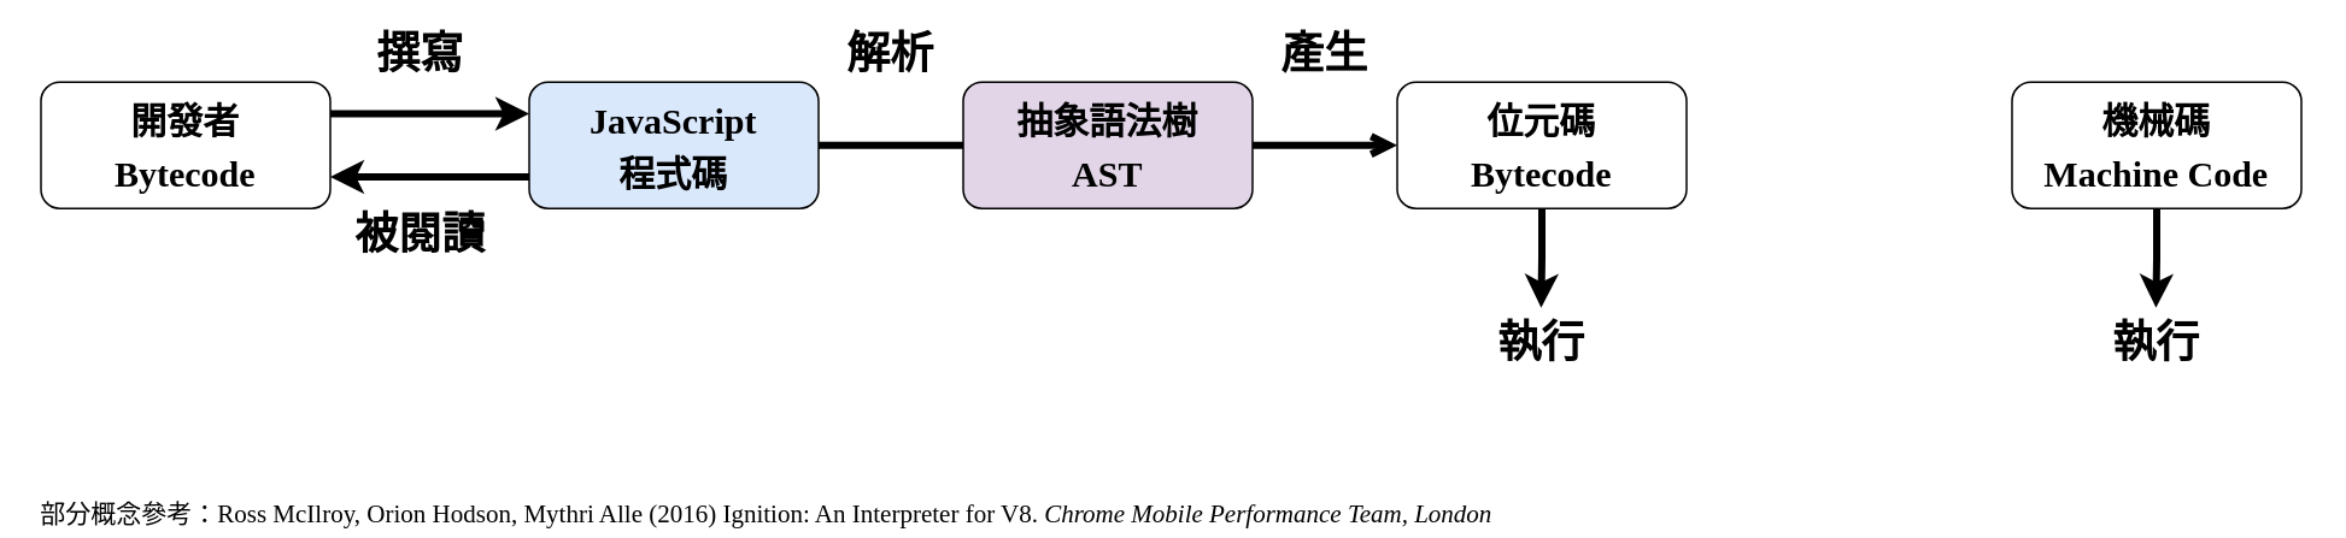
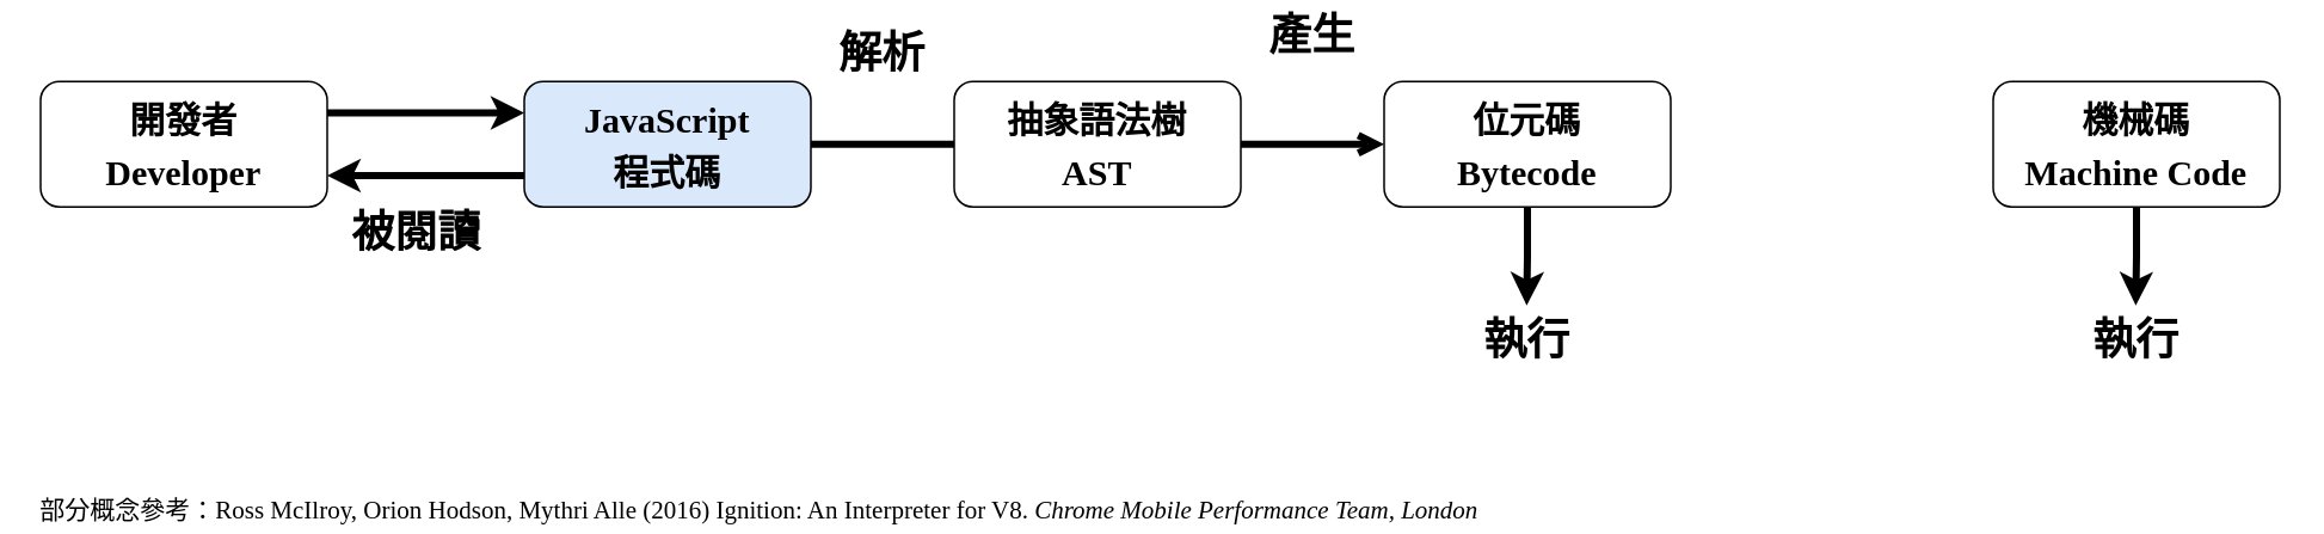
  <mxCell id="0" />
  <mxCell id="1" parent="0" />
  <mxCell id="2" style="edgeStyle=orthogonalEdgeStyle;rounded=0;orthogonalLoop=1;jettySize=auto;html=1;exitX=0;exitY=0.75;exitDx=0;exitDy=0;entryX=1;entryY=0.75;entryDx=0;entryDy=0;strokeWidth=4;" parent="1" source="4" target="6" edge="1"><mxGeometry relative="1" as="geometry" /></mxCell>
  <mxCell id="3" style="edgeStyle=orthogonalEdgeStyle;rounded=0;orthogonalLoop=1;jettySize=auto;html=1;exitX=1;exitY=0.5;exitDx=0;exitDy=0;strokeWidth=4;endArrow=none;" parent="1" source="4" target="8" edge="1"><mxGeometry relative="1" as="geometry" /></mxCell>
  <mxCell id="4" value="&lt;span style=&quot;font-size: 20px&quot;&gt;JavaScript&lt;br&gt;程式碼&lt;br&gt;&lt;/span&gt;" style="rounded=1;whiteSpace=wrap;html=1;fontFamily=微軟正黑體;fontSize=24;fontStyle=1;fillColor=#dae8fc;" parent="1" vertex="1"><mxGeometry x="292" y="45" width="160" height="70" as="geometry" /></mxCell>
  <mxCell id="5" style="edgeStyle=orthogonalEdgeStyle;rounded=0;orthogonalLoop=1;jettySize=auto;html=1;exitX=1;exitY=0.25;exitDx=0;exitDy=0;entryX=0;entryY=0.25;entryDx=0;entryDy=0;strokeWidth=4;" parent="1" source="6" target="4" edge="1"><mxGeometry relative="1" as="geometry" /></mxCell>
- <mxCell id="6" value="&lt;font style=&quot;font-size: 20px&quot;&gt;開發者&lt;br&gt;Bytecode&lt;/font&gt;" style="rounded=1;whiteSpace=wrap;html=1;fontFamily=微軟正黑體;fontSize=24;fontStyle=1" parent="1" vertex="1"><mxGeometry x="22" y="45" width="160" height="70" as="geometry" /></mxCell>
+ <mxCell id="6" value="&lt;font style=&quot;font-size: 20px&quot;&gt;開發者&lt;br&gt;Developer&lt;/font&gt;" style="rounded=1;whiteSpace=wrap;html=1;fontFamily=微軟正黑體;fontSize=24;fontStyle=1" parent="1" vertex="1"><mxGeometry x="22" y="45" width="160" height="70" as="geometry" /></mxCell>
  <mxCell id="7" style="edgeStyle=orthogonalEdgeStyle;rounded=0;orthogonalLoop=1;jettySize=auto;html=1;exitX=1;exitY=0.5;exitDx=0;exitDy=0;entryX=0;entryY=0.5;entryDx=0;entryDy=0;strokeWidth=4;endArrow=open;" parent="1" source="8" target="10" edge="1"><mxGeometry relative="1" as="geometry" /></mxCell>
- <mxCell id="8" value="&lt;span style=&quot;font-size: 20px&quot;&gt;抽象語法樹&lt;br&gt;AST&lt;br&gt;&lt;/span&gt;" style="rounded=1;whiteSpace=wrap;html=1;fontFamily=微軟正黑體;fontSize=24;fontStyle=1;fillColor=#e1d5e7;" parent="1" vertex="1"><mxGeometry x="532" y="45" width="160" height="70" as="geometry" /></mxCell>
+ <mxCell id="8" value="&lt;span style=&quot;font-size: 20px&quot;&gt;抽象語法樹&lt;br&gt;AST&lt;br&gt;&lt;/span&gt;" style="rounded=1;whiteSpace=wrap;html=1;fontFamily=微軟正黑體;fontSize=24;fontStyle=1" parent="1" vertex="1"><mxGeometry x="532" y="45" width="160" height="70" as="geometry" /></mxCell>
  <mxCell id="9" style="edgeStyle=orthogonalEdgeStyle;rounded=0;orthogonalLoop=1;jettySize=auto;html=1;exitX=0.5;exitY=1;exitDx=0;exitDy=0;strokeWidth=4;" parent="1" source="10" edge="1"><mxGeometry relative="1" as="geometry"><mxPoint x="851.588" y="170" as="targetPoint" /></mxGeometry></mxCell>
  <mxCell id="10" value="&lt;span style=&quot;font-size: 20px&quot;&gt;位元碼&lt;br&gt;Bytecode&lt;br&gt;&lt;/span&gt;" style="rounded=1;whiteSpace=wrap;html=1;fontFamily=微軟正黑體;fontSize=24;fontStyle=1" parent="1" vertex="1"><mxGeometry x="772" y="45" width="160" height="70" as="geometry" /></mxCell>
  <mxCell id="11" value="執行" style="text;html=1;strokeColor=none;fillColor=none;align=center;verticalAlign=middle;whiteSpace=wrap;rounded=0;fontFamily=微軟正黑體;fontSize=24;fontStyle=1" parent="1" vertex="1"><mxGeometry x="1112" y="180" width="160" height="20" as="geometry" /></mxCell>
  <mxCell id="12" value="解析" style="text;html=1;strokeColor=none;fillColor=none;align=center;verticalAlign=middle;whiteSpace=wrap;rounded=0;fontFamily=微軟正黑體;fontSize=24;fontStyle=1" parent="1" vertex="1"><mxGeometry x="412" y="20" width="160" height="20" as="geometry" /></mxCell>
  <mxCell id="13" value="被閱讀" style="text;html=1;strokeColor=none;fillColor=none;align=center;verticalAlign=middle;whiteSpace=wrap;rounded=0;fontFamily=微軟正黑體;fontSize=24;fontStyle=1" parent="1" vertex="1"><mxGeometry x="152" y="120" width="160" height="20" as="geometry" /></mxCell>
- <mxCell id="14" value="撰寫" style="text;html=1;strokeColor=none;fillColor=none;align=center;verticalAlign=middle;whiteSpace=wrap;rounded=0;fontFamily=微軟正黑體;fontSize=24;fontStyle=1" parent="1" vertex="1"><mxGeometry x="152" y="20" width="160" height="20" as="geometry" /></mxCell>
  <mxCell id="15" style="edgeStyle=orthogonalEdgeStyle;rounded=0;orthogonalLoop=1;jettySize=auto;html=1;exitX=0.5;exitY=1;exitDx=0;exitDy=0;strokeWidth=4;" parent="1" source="16" edge="1"><mxGeometry relative="1" as="geometry"><mxPoint x="1191.588" y="170" as="targetPoint" /></mxGeometry></mxCell>
  <mxCell id="16" value="&lt;span style=&quot;font-size: 20px&quot;&gt;機械碼&lt;br&gt;Machine Code&lt;br&gt;&lt;/span&gt;" style="rounded=1;whiteSpace=wrap;html=1;fontFamily=微軟正黑體;fontSize=24;fontStyle=1" parent="1" vertex="1"><mxGeometry x="1112" y="45" width="160" height="70" as="geometry" /></mxCell>
- <mxCell id="17" value="產生" style="text;html=1;strokeColor=none;fillColor=none;align=center;verticalAlign=middle;whiteSpace=wrap;rounded=0;fontFamily=微軟正黑體;fontSize=24;fontStyle=1" parent="1" vertex="1"><mxGeometry x="652" y="20" width="160" height="20" as="geometry" /></mxCell>
+ <mxCell id="17" value="產生" style="text;html=1;strokeColor=none;fillColor=none;align=center;verticalAlign=middle;whiteSpace=wrap;rounded=0;fontFamily=微軟正黑體;fontSize=24;fontStyle=1" parent="1" vertex="1"><mxGeometry x="652" y="10" width="160" height="20" as="geometry" /></mxCell>
  <mxCell id="18" value="執行" style="text;html=1;strokeColor=none;fillColor=none;align=center;verticalAlign=middle;whiteSpace=wrap;rounded=0;fontFamily=微軟正黑體;fontSize=24;fontStyle=1" parent="1" vertex="1"><mxGeometry x="772" y="180" width="160" height="20" as="geometry" /></mxCell>
  <mxCell id="19" value="&lt;font style=&quot;font-size: 14px&quot;&gt;&lt;font style=&quot;font-size: 14px&quot;&gt;部分概念參考：Ross McIlroy, Orion Hodson, Mythri Alle (2016) Ignition: An Interpreter for V8.&amp;nbsp;&lt;/font&gt;&lt;i&gt;Chrome Mobile Performance Team, London&lt;/i&gt;&lt;/font&gt;" style="text;whiteSpace=wrap;html=1;fontSize=24;fontFamily=微軟正黑體;" parent="1" vertex="1"><mxGeometry x="20" y="260" width="1255" as="geometry" /></mxCell>
